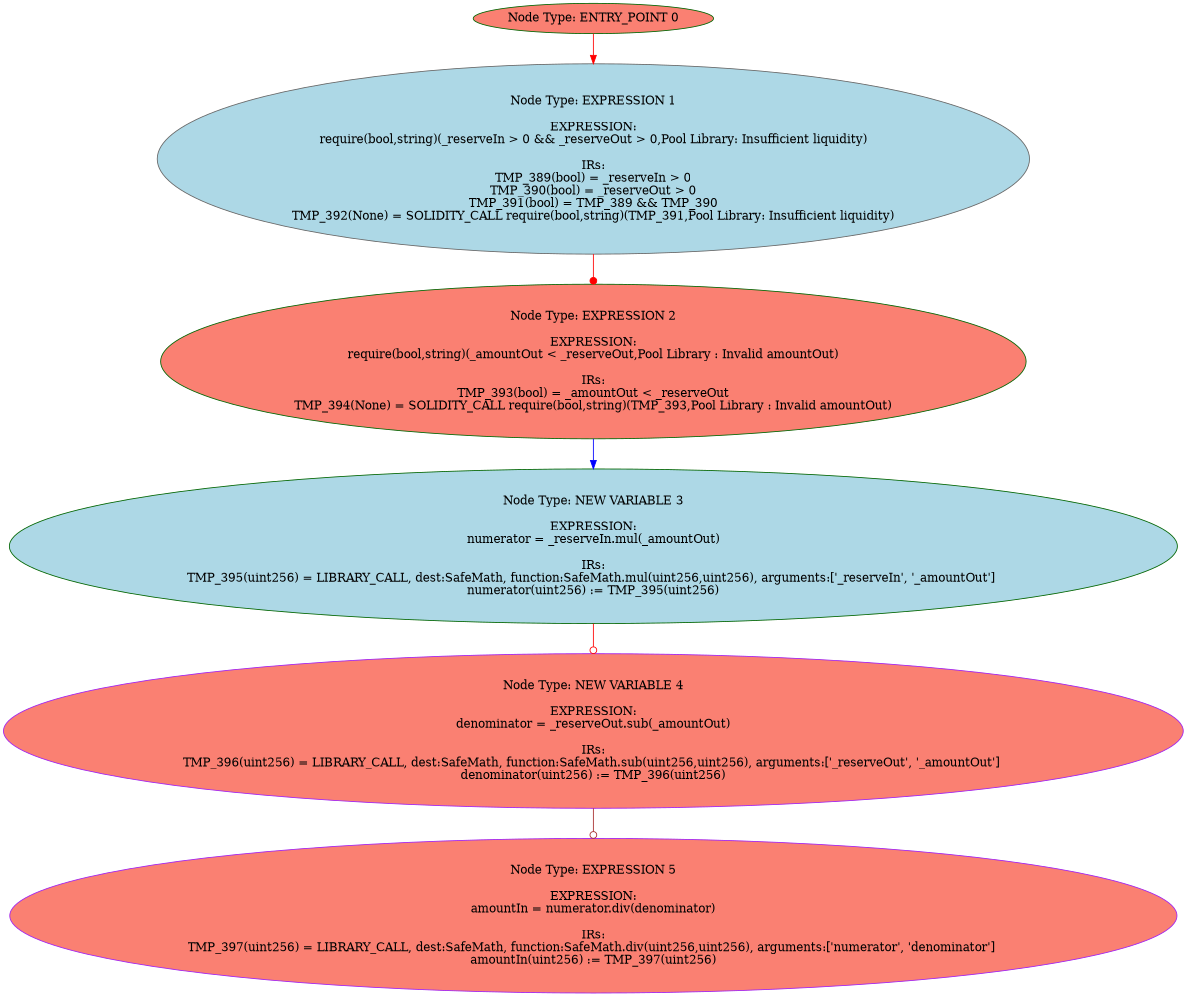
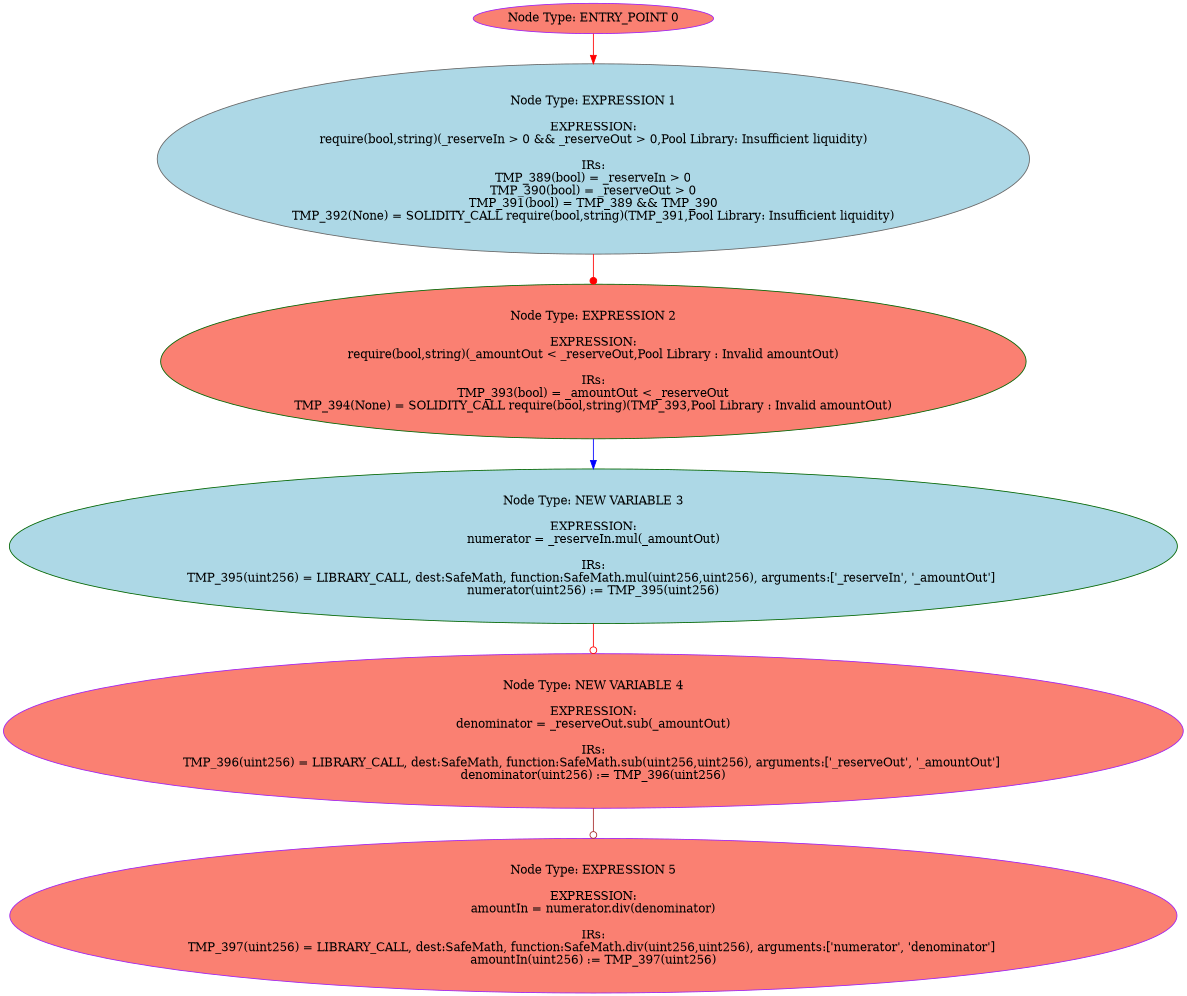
  digraph {
    node [style=filled fillcolor=salmon color=purple]
    edge [color=red arrowhead=normal]
-   n1 [label="Node Type: ENTRY_POINT 0\n" color=darkgreen]
+   n1 [label="Node Type: ENTRY_POINT 0\n"]
    n2 [label="Node Type: EXPRESSION 1\n\nEXPRESSION:\nrequire(bool,string)(_reserveIn > 0 && _reserveOut > 0,Pool Library: Insufficient liquidity)\n\nIRs:\nTMP_389(bool) = _reserveIn > 0\nTMP_390(bool) = _reserveOut > 0\nTMP_391(bool) = TMP_389 && TMP_390\nTMP_392(None) = SOLIDITY_CALL require(bool,string)(TMP_391,Pool Library: Insufficient liquidity)" fillcolor=lightblue color=gray40]
    n3 [label="Node Type: EXPRESSION 2\n\nEXPRESSION:\nrequire(bool,string)(_amountOut < _reserveOut,Pool Library : Invalid amountOut)\n\nIRs:\nTMP_393(bool) = _amountOut < _reserveOut\nTMP_394(None) = SOLIDITY_CALL require(bool,string)(TMP_393,Pool Library : Invalid amountOut)" color=darkgreen]
    n4 [label="Node Type: NEW VARIABLE 3\n\nEXPRESSION:\nnumerator = _reserveIn.mul(_amountOut)\n\nIRs:\nTMP_395(uint256) = LIBRARY_CALL, dest:SafeMath, function:SafeMath.mul(uint256,uint256), arguments:['_reserveIn', '_amountOut'] \nnumerator(uint256) := TMP_395(uint256)" fillcolor=lightblue color=darkgreen]
    n5 [label="Node Type: NEW VARIABLE 4\n\nEXPRESSION:\ndenominator = _reserveOut.sub(_amountOut)\n\nIRs:\nTMP_396(uint256) = LIBRARY_CALL, dest:SafeMath, function:SafeMath.sub(uint256,uint256), arguments:['_reserveOut', '_amountOut'] \ndenominator(uint256) := TMP_396(uint256)"]
    n6 [label="Node Type: EXPRESSION 5\n\nEXPRESSION:\namountIn = numerator.div(denominator)\n\nIRs:\nTMP_397(uint256) = LIBRARY_CALL, dest:SafeMath, function:SafeMath.div(uint256,uint256), arguments:['numerator', 'denominator'] \namountIn(uint256) := TMP_397(uint256)"]
    n1 -> n2
    n2 -> n3 [arrowhead=dot]
    n3 -> n4 [color=blue]
    n4 -> n5 [arrowhead=odot]
    n5 -> n6 [color=brown arrowhead=odot]
  }
